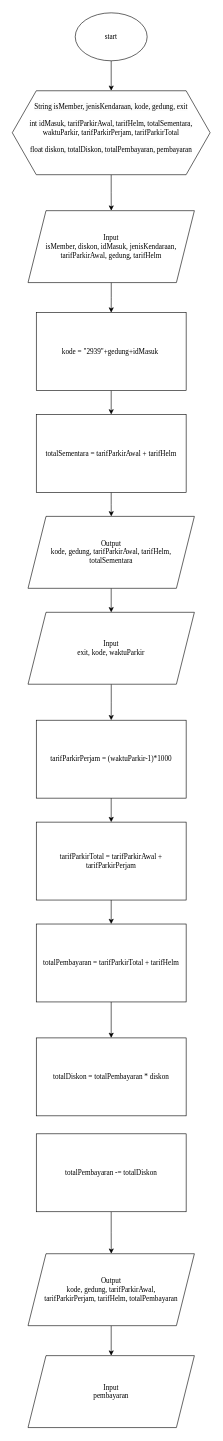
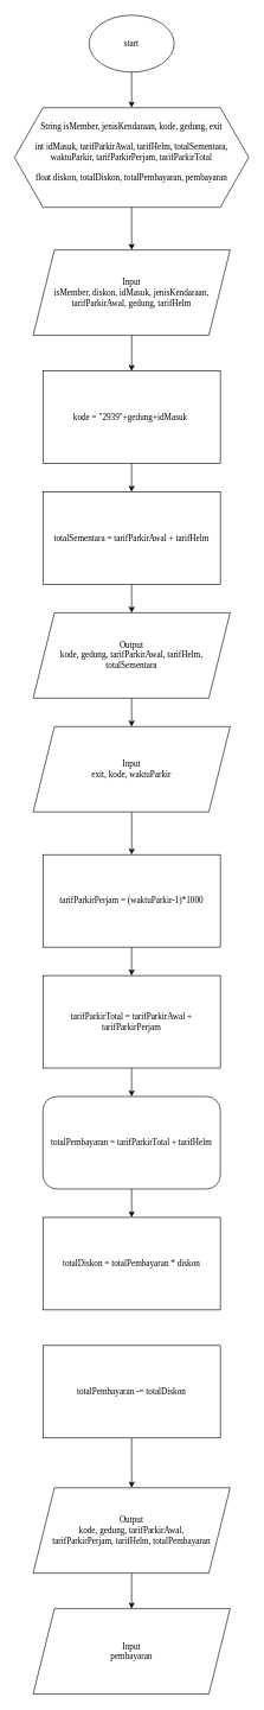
  <mxCell id="0" />
  <mxCell id="1" parent="0" />
  <mxCell id="2" value="" style="edgeStyle=orthogonalEdgeStyle;rounded=0;orthogonalLoop=1;jettySize=auto;html=1;fontFamily=Times New Roman;fontSize=12;" parent="1" source="3" target="5" edge="1"><mxGeometry relative="1" as="geometry" /></mxCell>
  <mxCell id="3" value="start" style="ellipse;whiteSpace=wrap;html=1;fontFamily=Times New Roman;fontSize=12;" parent="1" vertex="1"><mxGeometry x="125" y="20" width="120" height="80" as="geometry" /></mxCell>
  <mxCell id="4" value="" style="edgeStyle=orthogonalEdgeStyle;rounded=0;orthogonalLoop=1;jettySize=auto;html=1;fontFamily=Times New Roman;fontSize=12;" parent="1" source="5" target="7" edge="1"><mxGeometry relative="1" as="geometry" /></mxCell>
  <mxCell id="5" value="&#10;&lt;span style=&quot;color: rgb(0, 0, 0); font-size: 12px; font-style: normal; font-variant-ligatures: normal; font-variant-caps: normal; font-weight: 400; letter-spacing: normal; orphans: 2; text-align: center; text-indent: 0px; text-transform: none; widows: 2; word-spacing: 0px; -webkit-text-stroke-width: 0px; background-color: rgb(251, 251, 251); text-decoration-thickness: initial; text-decoration-style: initial; text-decoration-color: initial; float: none; display: inline !important;&quot;&gt;String&amp;nbsp;isMember, jenisKendaraan, kode, gedung, exit&lt;/span&gt;&lt;br style=&quot;border-color: var(--border-color); color: rgb(0, 0, 0); font-size: 12px; font-style: normal; font-variant-ligatures: normal; font-variant-caps: normal; font-weight: 400; letter-spacing: normal; orphans: 2; text-align: center; text-indent: 0px; text-transform: none; widows: 2; word-spacing: 0px; -webkit-text-stroke-width: 0px; background-color: rgb(251, 251, 251); text-decoration-thickness: initial; text-decoration-style: initial; text-decoration-color: initial;&quot;&gt;&lt;br style=&quot;border-color: var(--border-color); color: rgb(0, 0, 0); font-size: 12px; font-style: normal; font-variant-ligatures: normal; font-variant-caps: normal; font-weight: 400; letter-spacing: normal; orphans: 2; text-align: center; text-indent: 0px; text-transform: none; widows: 2; word-spacing: 0px; -webkit-text-stroke-width: 0px; background-color: rgb(251, 251, 251); text-decoration-thickness: initial; text-decoration-style: initial; text-decoration-color: initial;&quot;&gt;&lt;span style=&quot;color: rgb(0, 0, 0); font-size: 12px; font-style: normal; font-variant-ligatures: normal; font-variant-caps: normal; font-weight: 400; letter-spacing: normal; orphans: 2; text-align: center; text-indent: 0px; text-transform: none; widows: 2; word-spacing: 0px; -webkit-text-stroke-width: 0px; background-color: rgb(251, 251, 251); text-decoration-thickness: initial; text-decoration-style: initial; text-decoration-color: initial; float: none; display: inline !important;&quot;&gt;int i&lt;/span&gt;&lt;font style=&quot;border-color: var(--border-color); color: rgb(0, 0, 0); font-size: 12px; font-style: normal; font-variant-ligatures: normal; font-variant-caps: normal; font-weight: 400; letter-spacing: normal; orphans: 2; text-align: center; text-indent: 0px; text-transform: none; widows: 2; word-spacing: 0px; -webkit-text-stroke-width: 0px; background-color: rgb(251, 251, 251); text-decoration-thickness: initial; text-decoration-style: initial; text-decoration-color: initial;&quot;&gt;dMasuk, tarifParkirAwal,&amp;nbsp;&lt;span style=&quot;border-color: var(--border-color); background-color: initial; font-size: 12px;&quot;&gt;tarifHelm, totalSementara,&lt;br style=&quot;border-color: var(--border-color); font-size: 12px;&quot;&gt;&lt;/span&gt;&lt;/font&gt;&lt;span style=&quot;border-color: var(--border-color); color: rgb(0, 0, 0); font-size: 12px; font-style: normal; font-variant-ligatures: normal; font-variant-caps: normal; font-weight: 400; letter-spacing: normal; orphans: 2; text-align: center; text-indent: 0px; text-transform: none; widows: 2; word-spacing: 0px; -webkit-text-stroke-width: 0px; background-color: initial; text-decoration-thickness: initial; text-decoration-style: initial; text-decoration-color: initial;&quot;&gt;waktuParkir, tarifParkirPerjam, tarifParkirTotal&lt;br style=&quot;border-color: var(--border-color); font-size: 12px;&quot;&gt;&lt;/span&gt;&lt;br style=&quot;border-color: var(--border-color); color: rgb(0, 0, 0); font-size: 12px; font-style: normal; font-variant-ligatures: normal; font-variant-caps: normal; font-weight: 400; letter-spacing: normal; orphans: 2; text-align: center; text-indent: 0px; text-transform: none; widows: 2; word-spacing: 0px; -webkit-text-stroke-width: 0px; background-color: rgb(251, 251, 251); text-decoration-thickness: initial; text-decoration-style: initial; text-decoration-color: initial;&quot;&gt;&lt;span style=&quot;color: rgb(0, 0, 0); font-size: 12px; font-style: normal; font-variant-ligatures: normal; font-variant-caps: normal; font-weight: 400; letter-spacing: normal; orphans: 2; text-align: center; text-indent: 0px; text-transform: none; widows: 2; word-spacing: 0px; -webkit-text-stroke-width: 0px; background-color: rgb(251, 251, 251); text-decoration-thickness: initial; text-decoration-style: initial; text-decoration-color: initial; float: none; display: inline !important;&quot;&gt;float diskon, totalDiskon, totalPembayaran, pembayaran&lt;/span&gt;&#10;&#10;" style="shape=hexagon;perimeter=hexagonPerimeter2;whiteSpace=wrap;html=1;fixedSize=1;size=40;fontFamily=Times New Roman;fontSize=12;" parent="1" vertex="1"><mxGeometry x="20" y="150" width="330" height="140" as="geometry" /></mxCell>
  <mxCell id="6" value="" style="edgeStyle=orthogonalEdgeStyle;rounded=0;orthogonalLoop=1;jettySize=auto;html=1;fontFamily=Times New Roman;fontSize=12;" parent="1" source="7" target="9" edge="1"><mxGeometry relative="1" as="geometry" /></mxCell>
  <mxCell id="7" value="Input&lt;br&gt;isMember, diskon, idMasuk, jenisKendaraan, tarifParkirAwal, gedung, tarifHelm" style="shape=parallelogram;perimeter=parallelogramPerimeter;whiteSpace=wrap;html=1;fixedSize=1;size=30;fontFamily=Times New Roman;fontSize=12;" parent="1" vertex="1"><mxGeometry x="46.25" y="350" width="277.5" height="120" as="geometry" /></mxCell>
  <mxCell id="8" value="" style="edgeStyle=orthogonalEdgeStyle;rounded=0;orthogonalLoop=1;jettySize=auto;html=1;fontFamily=Times New Roman;fontSize=12;" parent="1" source="9" target="11" edge="1"><mxGeometry relative="1" as="geometry" /></mxCell>
  <mxCell id="9" value="kode = &quot;2939&quot;+gedung+idMasuk&amp;nbsp;" style="rounded=0;whiteSpace=wrap;html=1;fontFamily=Times New Roman;fontSize=12;" parent="1" vertex="1"><mxGeometry x="60" y="520" width="250" height="130" as="geometry" /></mxCell>
  <mxCell id="10" value="" style="edgeStyle=orthogonalEdgeStyle;rounded=0;orthogonalLoop=1;jettySize=auto;html=1;fontFamily=Times New Roman;fontSize=12;" parent="1" source="11" target="13" edge="1"><mxGeometry relative="1" as="geometry" /></mxCell>
  <mxCell id="11" value="totalSementara = tarifParkirAwal + tarifHelm" style="rounded=0;whiteSpace=wrap;html=1;fontFamily=Times New Roman;fontSize=12;" parent="1" vertex="1"><mxGeometry x="60" y="690" width="250" height="130" as="geometry" /></mxCell>
  <mxCell id="12" value="" style="edgeStyle=orthogonalEdgeStyle;rounded=0;orthogonalLoop=1;jettySize=auto;html=1;fontFamily=Times New Roman;fontSize=12;" parent="1" source="13" target="15" edge="1"><mxGeometry relative="1" as="geometry" /></mxCell>
  <mxCell id="13" value="Output&lt;br&gt;kode, gedung, tarifParkirAwal, tarifHelm,&lt;br&gt;totalSementara" style="shape=parallelogram;perimeter=parallelogramPerimeter;whiteSpace=wrap;html=1;fixedSize=1;size=30;fontFamily=Times New Roman;fontSize=12;" parent="1" vertex="1"><mxGeometry x="46.25" y="860" width="277.5" height="120" as="geometry" /></mxCell>
  <mxCell id="14" value="" style="edgeStyle=orthogonalEdgeStyle;rounded=0;orthogonalLoop=1;jettySize=auto;html=1;fontFamily=Times New Roman;fontSize=12;" parent="1" source="15" target="21" edge="1"><mxGeometry relative="1" as="geometry" /></mxCell>
  <mxCell id="15" value="Input&lt;br&gt;exit, kode, waktuParkir" style="shape=parallelogram;perimeter=parallelogramPerimeter;whiteSpace=wrap;html=1;fixedSize=1;size=30;fontFamily=Times New Roman;fontSize=12;" parent="1" vertex="1"><mxGeometry x="46.25" y="1020" width="277.5" height="120" as="geometry" /></mxCell>
  <mxCell id="16" value="" style="edgeStyle=orthogonalEdgeStyle;rounded=0;orthogonalLoop=1;jettySize=auto;html=1;fontFamily=Times New Roman;fontSize=12;" parent="1" source="17" target="22" edge="1"><mxGeometry relative="1" as="geometry" /></mxCell>
- <mxCell id="17" value="totalPembayaran = tarifParkirTotal + tarifHelm" style="rounded=0;whiteSpace=wrap;html=1;fontFamily=Times New Roman;fontSize=12;" parent="1" vertex="1"><mxGeometry x="60" y="1540" width="250" height="130" as="geometry" /></mxCell>
+ <mxCell id="17" value="totalPembayaran = tarifParkirTotal + tarifHelm" style="whiteSpace=wrap;html=1;fontFamily=Times New Roman;fontSize=12;rounded=1;" parent="1" vertex="1"><mxGeometry x="60" y="1540" width="250" height="130" as="geometry" /></mxCell>
  <mxCell id="18" value="" style="edgeStyle=orthogonalEdgeStyle;rounded=0;orthogonalLoop=1;jettySize=auto;html=1;fontFamily=Times New Roman;fontSize=12;" parent="1" source="19" target="17" edge="1"><mxGeometry relative="1" as="geometry" /></mxCell>
  <mxCell id="19" value="tarifParkirTotal = tarifParkirAwal + tarifParkirPerjam" style="rounded=0;whiteSpace=wrap;html=1;fontFamily=Times New Roman;fontSize=12;" parent="1" vertex="1"><mxGeometry x="60" y="1370" width="250" height="130" as="geometry" /></mxCell>
  <mxCell id="20" value="" style="edgeStyle=orthogonalEdgeStyle;rounded=0;orthogonalLoop=1;jettySize=auto;html=1;fontFamily=Times New Roman;fontSize=12;" parent="1" source="21" target="19" edge="1"><mxGeometry relative="1" as="geometry" /></mxCell>
  <mxCell id="21" value="tarifParkirPerjam = (waktuParkir-1)*1000" style="rounded=0;whiteSpace=wrap;html=1;fontFamily=Times New Roman;fontSize=12;" parent="1" vertex="1"><mxGeometry x="60" y="1200" width="250" height="130" as="geometry" /></mxCell>
- <mxCell id="22" value="totalDiskon = totalPembayaran * diskon" style="rounded=0;whiteSpace=wrap;html=1;fontFamily=Times New Roman;fontSize=12;" parent="1" vertex="1"><mxGeometry x="60" y="1730" width="250" height="130" as="geometry" /></mxCell>
+ <mxCell id="22" value="totalDiskon = totalPembayaran * diskon" style="rounded=0;whiteSpace=wrap;html=1;fontFamily=Times New Roman;fontSize=12;" parent="1" vertex="1"><mxGeometry x="60" y="1710" width="250" height="130" as="geometry" /></mxCell>
  <mxCell id="23" value="" style="edgeStyle=orthogonalEdgeStyle;rounded=0;orthogonalLoop=1;jettySize=auto;html=1;fontFamily=Times New Roman;fontSize=12;" parent="1" source="24" target="26" edge="1"><mxGeometry relative="1" as="geometry" /></mxCell>
  <mxCell id="24" value="totalPembayaran -= totalDiskon" style="rounded=0;whiteSpace=wrap;html=1;fontFamily=Times New Roman;fontSize=12;" parent="1" vertex="1"><mxGeometry x="60" y="1890" width="250" height="130" as="geometry" /></mxCell>
  <mxCell id="25" value="" style="edgeStyle=orthogonalEdgeStyle;rounded=0;orthogonalLoop=1;jettySize=auto;html=1;fontFamily=Times New Roman;fontSize=12;" parent="1" source="26" target="27" edge="1"><mxGeometry relative="1" as="geometry" /></mxCell>
  <mxCell id="26" value="Output&lt;br&gt;kode, gedung, tarifParkirAwal,&lt;br style=&quot;font-size: 12px;&quot;&gt;tarifParkirPerjam, tarifHelm, totalPembayaran" style="shape=parallelogram;perimeter=parallelogramPerimeter;whiteSpace=wrap;html=1;fixedSize=1;size=30;fontFamily=Times New Roman;fontSize=12;" parent="1" vertex="1"><mxGeometry x="46.25" y="2090" width="277.5" height="120" as="geometry" /></mxCell>
  <mxCell id="27" value="Input&lt;br&gt;pembayaran" style="shape=parallelogram;perimeter=parallelogramPerimeter;whiteSpace=wrap;html=1;fixedSize=1;size=30;fontFamily=Times New Roman;fontSize=12;" parent="1" vertex="1"><mxGeometry x="46.25" y="2260" width="277.5" height="120" as="geometry" /></mxCell>
